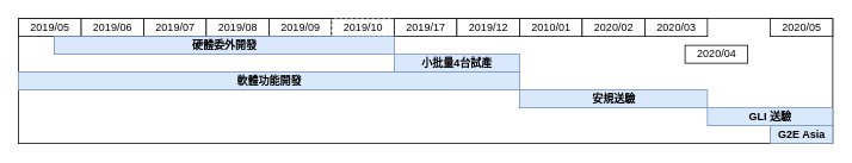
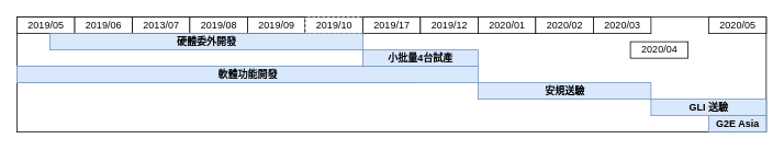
  <mxCell id="0" style=";html=1;" />
  <mxCell id="1" style=";html=1;" parent="0" />
  <mxCell id="2" value="" style="group;rounded=0;shadow=0;strokeColor=#000000;" vertex="1" connectable="0" parent="1"><mxGeometry x="20" y="20" width="910" height="140" as="geometry" /></mxCell>
- <mxCell id="3" value="2019/07" style="fillColor=#FFFFFF;strokeColor=#000000;strokeWidth=1;fontColor=#000000;fontStyle=0;html=1;shadow=0;" parent="2" vertex="1"><mxGeometry x="140" width="70" height="20" as="geometry" /></mxCell>
+ <mxCell id="3" value="2013/07" style="fillColor=#FFFFFF;strokeColor=#000000;strokeWidth=1;fontColor=#000000;fontStyle=0;html=1;shadow=0;" parent="2" vertex="1"><mxGeometry x="140" width="70" height="20" as="geometry" /></mxCell>
  <mxCell id="4" value="2019/08" style="fillColor=#FFFFFF;strokeColor=#000000;strokeWidth=1;fontColor=#000000;fontStyle=0;html=1;shadow=0;" parent="2" vertex="1"><mxGeometry x="210" width="70" height="20" as="geometry" /></mxCell>
  <mxCell id="5" value="2019/09" style="fillColor=#FFFFFF;strokeColor=#000000;strokeWidth=1;fontColor=#000000;fontStyle=0;html=1;shadow=0;" parent="2" vertex="1"><mxGeometry x="280" width="70" height="20" as="geometry" /></mxCell>
  <mxCell id="6" value="2019/10" style="fillColor=#FFFFFF;strokeColor=#000000;strokeWidth=1;fontColor=#000000;fontStyle=0;html=1;shadow=0;dashed=1;" parent="2" vertex="1"><mxGeometry x="350" width="70" height="20" as="geometry" /></mxCell>
  <mxCell id="7" value="2019/17" style="fillColor=#FFFFFF;strokeColor=#000000;strokeWidth=1;fontColor=#000000;fontStyle=0;html=1;shadow=0;" parent="2" vertex="1"><mxGeometry x="420" width="70" height="20" as="geometry" /></mxCell>
  <mxCell id="8" value="2019/12" style="fillColor=#FFFFFF;strokeColor=#000000;strokeWidth=1;fontColor=#000000;fontStyle=0;html=1;shadow=0;" parent="2" vertex="1"><mxGeometry x="490" width="70" height="20" as="geometry" /></mxCell>
- <mxCell id="9" value="2010/01" style="fillColor=#FFFFFF;strokeColor=#000000;strokeWidth=1;fontColor=#000000;fontStyle=0;html=1;shadow=0;" parent="2" vertex="1"><mxGeometry x="560" width="70" height="20" as="geometry" /></mxCell>
+ <mxCell id="9" value="2020/01" style="fillColor=#FFFFFF;strokeColor=#000000;strokeWidth=1;fontColor=#000000;fontStyle=0;html=1;shadow=0;" parent="2" vertex="1"><mxGeometry x="560" width="70" height="20" as="geometry" /></mxCell>
  <mxCell id="10" value="2020/02" style="fillColor=#FFFFFF;strokeColor=#000000;strokeWidth=1;fontColor=#000000;fontStyle=0;html=1;shadow=0;" parent="2" vertex="1"><mxGeometry x="630" width="70" height="20" as="geometry" /></mxCell>
  <mxCell id="11" value="2020/03" style="fillColor=#FFFFFF;strokeColor=#000000;strokeWidth=1;fontColor=#000000;fontStyle=0;html=1;shadow=0;" parent="2" vertex="1"><mxGeometry x="700" width="70" height="20" as="geometry" /></mxCell>
  <mxCell id="12" value="2019/06" style="fillColor=#FFFFFF;strokeColor=#000000;strokeWidth=1;fontColor=#000000;fontStyle=0;html=1;shadow=0;" parent="2" vertex="1"><mxGeometry x="70" width="70" height="20" as="geometry" /></mxCell>
  <mxCell id="13" value="2019/05" style="fillColor=#FFFFFF;strokeColor=#000000;strokeWidth=1;fontColor=#000000;fontStyle=0;html=1;shadow=0;" parent="2" vertex="1"><mxGeometry width="70" height="20" as="geometry" /></mxCell>
  <mxCell id="14" value="2020/04" style="fillColor=#FFFFFF;strokeColor=#000000;strokeWidth=1;fontColor=#000000;fontStyle=0;html=1;shadow=0;" parent="2" vertex="1"><mxGeometry x="745" y="30" width="70" height="20" as="geometry" /></mxCell>
  <mxCell id="15" value="" style="align=left;strokeColor=#CCCCCC;html=1;shadow=0;" parent="2" vertex="1"><mxGeometry y="60" width="120" height="20" as="geometry" /></mxCell>
  <mxCell id="16" value="" style="align=left;strokeColor=#CCCCCC;html=1;shadow=0;" parent="2" vertex="1"><mxGeometry x="120" y="60" width="120" height="20" as="geometry" /></mxCell>
  <mxCell id="17" value="" style="align=left;strokeColor=#CCCCCC;html=1;shadow=0;" parent="2" vertex="1"><mxGeometry x="240" y="60" width="120" height="20" as="geometry" /></mxCell>
  <mxCell id="18" value="" style="align=left;strokeColor=#CCCCCC;html=1;shadow=0;" parent="2" vertex="1"><mxGeometry x="360" y="60" width="120" height="20" as="geometry" /></mxCell>
  <mxCell id="19" value="硬體委外開發" style="align=center;strokeColor=#6c8ebf;html=1;fillColor=#dae8fc;fontStyle=1;shadow=0;" parent="2" vertex="1"><mxGeometry x="40" y="20" width="380" height="20" as="geometry" /></mxCell>
  <mxCell id="20" value="軟體功能開發" style="align=center;strokeColor=#6c8ebf;html=1;fillColor=#dae8fc;fontStyle=1;shadow=0;" parent="2" vertex="1"><mxGeometry y="60" width="560" height="20" as="geometry" /></mxCell>
  <mxCell id="21" value="安規送驗" style="align=center;strokeColor=#6c8ebf;html=1;fillColor=#dae8fc;fontStyle=1;shadow=0;" parent="2" vertex="1"><mxGeometry x="560" y="80" width="210" height="20" as="geometry" /></mxCell>
  <mxCell id="22" value="小批量4台試產" style="align=center;strokeColor=#6c8ebf;html=1;fillColor=#dae8fc;fontStyle=1;shadow=0;" parent="2" vertex="1"><mxGeometry x="420" y="40" width="140" height="20" as="geometry" /></mxCell>
  <mxCell id="23" value="2020/05" style="fillColor=#FFFFFF;strokeColor=#000000;strokeWidth=1;fontColor=#000000;fontStyle=0;html=1;shadow=0;" vertex="1" parent="2"><mxGeometry x="840" width="70" height="20" as="geometry" /></mxCell>
  <mxCell id="24" value="G2E Asia" style="align=center;strokeColor=#6c8ebf;html=1;fillColor=#dae8fc;fontStyle=1;shadow=0;" parent="2" vertex="1"><mxGeometry x="840" y="120" width="70" height="20" as="geometry" /></mxCell>
  <mxCell id="25" value="GLI 送驗" style="align=center;strokeColor=#6c8ebf;html=1;fillColor=#dae8fc;fontStyle=1;shadow=0;" parent="2" vertex="1"><mxGeometry x="770" y="100" width="140" height="20" as="geometry" /></mxCell>
